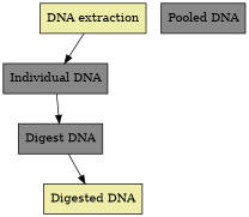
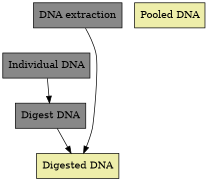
  digraph {
    rankdir=TB
    node [fillcolor="#888888" penwidth=1 shape=box style=filled]
-   n1 [fillcolor="#eeeeaa" label="DNA extraction"]
+   n1 [label="DNA extraction"]
    n2 [label="Individual DNA"]
    n3 [label="Digest DNA"]
    n4 [fillcolor="#eeeeaa" label="Digested DNA"]
-   n5 [label="Pooled DNA"]
-   n1 -> n2
+   n5 [fillcolor="#eeeeaa" label="Pooled DNA"]
+   n1 -> n4
    n2 -> n3
    n3 -> n4
  }
